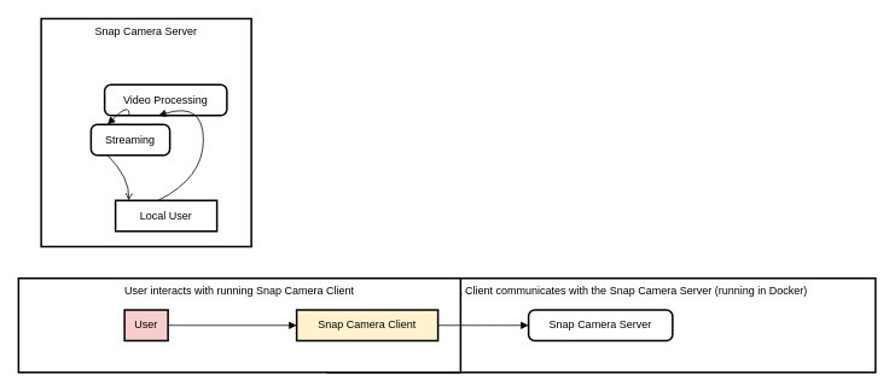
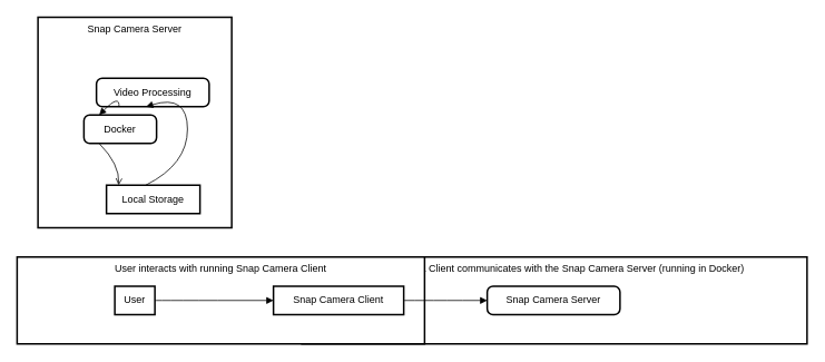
  <mxCell id="0" />
  <mxCell id="1" parent="0" />
  <mxCell id="2" value="Snap Camera Server" style="whiteSpace=wrap;strokeWidth=2;verticalAlign=top;" vertex="1" parent="1"><mxGeometry x="45" width="232" height="252" as="geometry" y="20" /></mxCell>
  <mxCell id="3" value="Video Processing" style="rounded=1;absoluteArcSize=1;arcSize=14;whiteSpace=wrap;strokeWidth=2;" vertex="1" parent="2"><mxGeometry x="70" y="73" width="135" height="34" as="geometry" /></mxCell>
- <mxCell id="4" value="Local User" style="whiteSpace=wrap;strokeWidth=2;" vertex="1" parent="2"><mxGeometry x="82" y="201" width="112" height="34" as="geometry" /></mxCell>
- <mxCell id="5" value="Streaming" style="rounded=1;absoluteArcSize=1;arcSize=14;whiteSpace=wrap;strokeWidth=2;" vertex="1" parent="2"><mxGeometry x="55" y="117" width="87" height="34" as="geometry" /></mxCell>
+ <mxCell id="4" value="Local Storage" style="whiteSpace=wrap;strokeWidth=2;" vertex="1" parent="2"><mxGeometry x="82" y="201" width="112" height="34" as="geometry" /></mxCell>
+ <mxCell id="5" value="Docker" style="rounded=1;absoluteArcSize=1;arcSize=14;whiteSpace=wrap;strokeWidth=2;" vertex="1" parent="2"><mxGeometry x="55" y="117" width="87" height="34" as="geometry" /></mxCell>
  <mxCell id="6" value="" style="curved=1;startArrow=none;endArrow=block;exitX=0.42;exitY=0;entryX=0.44;entryY=1;" edge="1" parent="2" source="4" target="3"><mxGeometry relative="1" as="geometry"><Array as="points"><mxPoint x="179" y="176" /><mxPoint x="179" y="92" /></Array></mxGeometry></mxCell>
  <mxCell id="7" value="" style="curved=1;startArrow=none;endArrow=block;exitX=0.2;exitY=1;entryX=0.21;entryY=0;" edge="1" parent="2" source="3" target="5"><mxGeometry relative="1" as="geometry"><Array as="points"><mxPoint x="98" y="92" /></Array></mxGeometry></mxCell>
  <mxCell id="8" value="" style="curved=1;startArrow=none;endArrow=open;exitX=0.21;exitY=1;entryX=0.13;entryY=0;" edge="1" parent="2" source="5" target="4"><mxGeometry relative="1" as="geometry"><Array as="points"><mxPoint x="98" y="176" /></Array></mxGeometry></mxCell>
  <mxCell id="9" value="Snap Camera Client communicates with the Snap Camera Server (running in Docker)" style="whiteSpace=wrap;strokeWidth=2;verticalAlign=top;" vertex="1" parent="1"><mxGeometry x="361" y="307" width="605" height="104" as="geometry" /></mxCell>
  <mxCell id="10" value="Snap Camera Server" style="rounded=1;absoluteArcSize=1;arcSize=14;whiteSpace=wrap;strokeWidth=2;" vertex="1" parent="1"><mxGeometry x="583" y="342" width="159" height="34" as="geometry" /></mxCell>
  <mxCell id="11" value="User interacts with running Snap Camera Client" style="whiteSpace=wrap;strokeWidth=2;verticalAlign=top;" vertex="1" parent="1"><mxGeometry y="307" width="488" height="104" as="geometry" x="20" /></mxCell>
- <mxCell id="12" value="Snap Camera Client" style="whiteSpace=wrap;strokeWidth=2;fillColor=#fff2cc;" vertex="1" parent="1"><mxGeometry x="327" y="342" width="156" height="34" as="geometry" /></mxCell>
- <mxCell id="13" value="User" style="whiteSpace=wrap;strokeWidth=2;fillColor=#f8cecc;" vertex="1" parent="1"><mxGeometry x="137" y="342" width="48" height="34" as="geometry" /></mxCell>
+ <mxCell id="12" value="Snap Camera Client" style="whiteSpace=wrap;strokeWidth=2;" vertex="1" parent="1"><mxGeometry x="327" y="342" width="156" height="34" as="geometry" /></mxCell>
+ <mxCell id="13" value="User" style="whiteSpace=wrap;strokeWidth=2;" vertex="1" parent="1"><mxGeometry x="137" y="342" width="48" height="34" as="geometry" /></mxCell>
  <mxCell id="14" value="" style="curved=1;startArrow=none;endArrow=block;exitX=1;exitY=0.5;entryX=0;entryY=0.5;" edge="1" parent="1" source="13" target="12"><mxGeometry relative="1" as="geometry"><Array as="points" /></mxGeometry></mxCell>
  <mxCell id="15" value="" style="curved=1;startArrow=none;endArrow=block;exitX=1;exitY=0.5;entryX=0;entryY=0.5;" edge="1" parent="1" source="12" target="10"><mxGeometry relative="1" as="geometry"><Array as="points" /></mxGeometry></mxCell>
